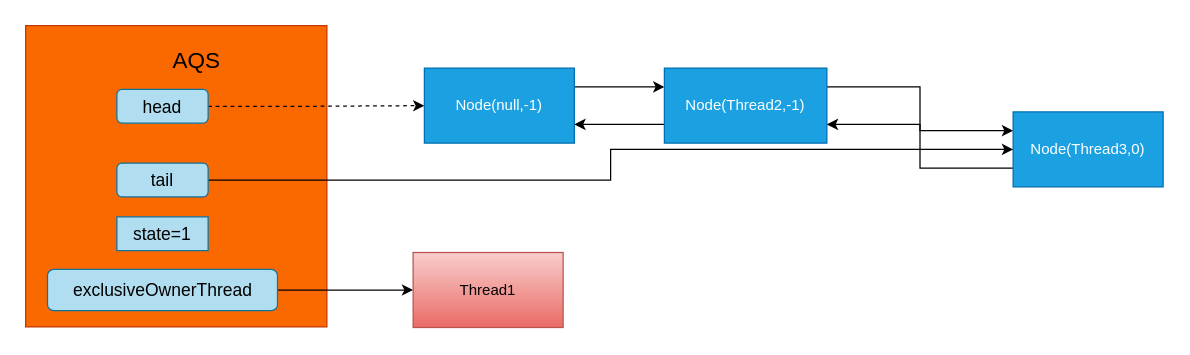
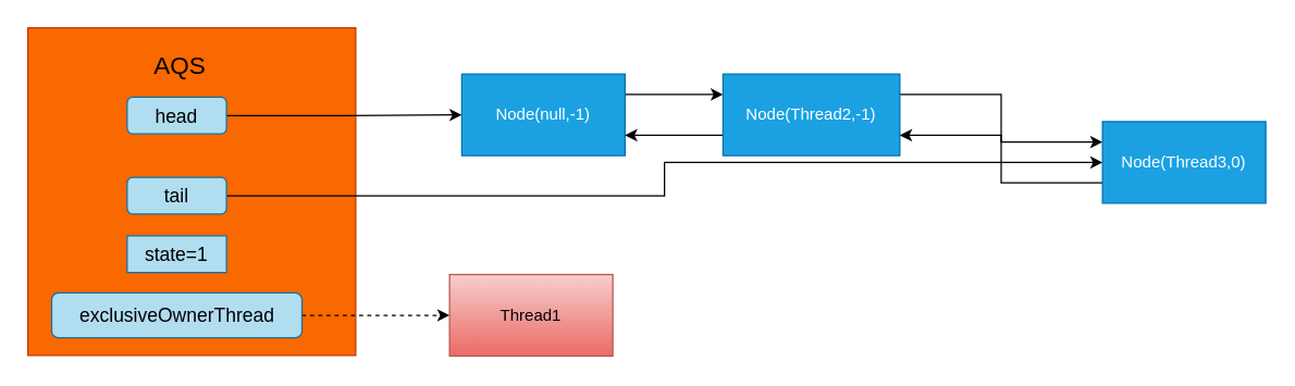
  <mxCell id="0" />
  <mxCell id="1" parent="0" />
  <mxCell id="2" value="" style="whiteSpace=wrap;html=1;aspect=fixed;fillColor=#fa6800;strokeColor=#C73500;fontColor=#ffffff;" vertex="1" parent="1"><mxGeometry x="20" y="20" width="241" height="241" as="geometry" /></mxCell>
  <mxCell id="3" style="edgeStyle=orthogonalEdgeStyle;rounded=0;orthogonalLoop=1;jettySize=auto;html=1;exitX=1;exitY=0.25;exitDx=0;exitDy=0;entryX=0;entryY=0.25;entryDx=0;entryDy=0;strokeColor=#000000;" edge="1" parent="1" source="4" target="7"><mxGeometry relative="1" as="geometry" /></mxCell>
  <mxCell id="4" value="Node(null,-1)" style="rounded=1;whiteSpace=wrap;html=1;fillColor=#1ba1e2;strokeColor=#006EAF;fontColor=#ffffff;arcSize=0;" vertex="1" parent="1"><mxGeometry x="339" y="54" width="120" height="60" as="geometry" /></mxCell>
  <mxCell id="5" style="edgeStyle=orthogonalEdgeStyle;rounded=0;orthogonalLoop=1;jettySize=auto;html=1;exitX=0;exitY=0.75;exitDx=0;exitDy=0;entryX=1;entryY=0.75;entryDx=0;entryDy=0;strokeColor=#000000;" edge="1" parent="1" source="7" target="4"><mxGeometry relative="1" as="geometry" /></mxCell>
  <mxCell id="6" style="edgeStyle=orthogonalEdgeStyle;rounded=0;orthogonalLoop=1;jettySize=auto;html=1;exitX=1;exitY=0.25;exitDx=0;exitDy=0;entryX=0;entryY=0.25;entryDx=0;entryDy=0;strokeColor=#000000;" edge="1" parent="1" source="7" target="9"><mxGeometry relative="1" as="geometry" /></mxCell>
  <mxCell id="7" value="Node(Thread2,-1)" style="rounded=1;whiteSpace=wrap;html=1;fillColor=#1ba1e2;strokeColor=#006EAF;fontColor=#ffffff;arcSize=0;" vertex="1" parent="1"><mxGeometry x="531" y="54" width="130" height="60" as="geometry" /></mxCell>
  <mxCell id="8" style="edgeStyle=orthogonalEdgeStyle;rounded=0;orthogonalLoop=1;jettySize=auto;html=1;exitX=0;exitY=0.75;exitDx=0;exitDy=0;entryX=1;entryY=0.75;entryDx=0;entryDy=0;strokeColor=#000000;" edge="1" parent="1" source="9" target="7"><mxGeometry relative="1" as="geometry" /></mxCell>
  <mxCell id="9" value="Node(Thread3,0)" style="rounded=1;whiteSpace=wrap;html=1;fillColor=#1ba1e2;strokeColor=#006EAF;fontColor=#ffffff;arcSize=0;" vertex="1" parent="1"><mxGeometry x="810" y="89" width="120" height="60" as="geometry" /></mxCell>
- <mxCell id="10" value="&lt;font color=&quot;#000000&quot; style=&quot;font-size: 18px&quot;&gt;AQS&lt;/font&gt;" style="text;html=1;align=center;verticalAlign=middle;whiteSpace=wrap;rounded=0;" vertex="1" parent="1"><mxGeometry x="137" y="38" width="40" height="20" as="geometry" /></mxCell>
- <mxCell id="11" style="edgeStyle=orthogonalEdgeStyle;rounded=0;orthogonalLoop=1;jettySize=auto;html=1;entryX=0;entryY=0.5;entryDx=0;entryDy=0;strokeColor=#000000;dashed=1;" edge="1" parent="1" source="12" target="4"><mxGeometry relative="1" as="geometry" /></mxCell>
+ <mxCell id="10" value="&lt;font color=&quot;#000000&quot; style=&quot;font-size: 18px&quot;&gt;AQS&lt;/font&gt;" style="text;html=1;align=center;verticalAlign=middle;whiteSpace=wrap;rounded=0;" vertex="1" parent="1"><mxGeometry x="112" y="38" width="40" height="20" as="geometry" /></mxCell>
+ <mxCell id="11" style="edgeStyle=orthogonalEdgeStyle;rounded=0;orthogonalLoop=1;jettySize=auto;html=1;entryX=0;entryY=0.5;entryDx=0;entryDy=0;strokeColor=#000000;" edge="1" parent="1" source="12" target="4"><mxGeometry relative="1" as="geometry" /></mxCell>
  <mxCell id="12" value="&lt;font color=&quot;#000000&quot; style=&quot;font-size: 14px&quot;&gt;head&lt;/font&gt;" style="rounded=1;whiteSpace=wrap;html=1;fillColor=#b1ddf0;strokeColor=#10739e;" vertex="1" parent="1"><mxGeometry x="93" y="71" width="73" height="27" as="geometry" /></mxCell>
  <mxCell id="13" style="edgeStyle=orthogonalEdgeStyle;rounded=0;orthogonalLoop=1;jettySize=auto;html=1;strokeColor=#000000;" edge="1" parent="1" source="14" target="9"><mxGeometry relative="1" as="geometry" /></mxCell>
  <mxCell id="14" value="&lt;font color=&quot;#000000&quot; style=&quot;font-size: 14px&quot;&gt;tail&lt;/font&gt;" style="rounded=1;whiteSpace=wrap;html=1;fillColor=#b1ddf0;strokeColor=#10739e;" vertex="1" parent="1"><mxGeometry x="93" y="130" width="73" height="27" as="geometry" /></mxCell>
  <mxCell id="15" value="&lt;font color=&quot;#000000&quot; style=&quot;font-size: 14px&quot;&gt;state=1&lt;/font&gt;" style="whiteSpace=wrap;html=1;fillColor=#b1ddf0;strokeColor=#10739e;rounded=0;" vertex="1" parent="1"><mxGeometry x="93" y="173" width="73" height="27" as="geometry" /></mxCell>
- <mxCell id="16" style="edgeStyle=orthogonalEdgeStyle;rounded=0;orthogonalLoop=1;jettySize=auto;html=1;exitX=1;exitY=0.5;exitDx=0;exitDy=0;entryX=0;entryY=0.5;entryDx=0;entryDy=0;strokeColor=#000000;" edge="1" parent="1" source="17" target="18"><mxGeometry relative="1" as="geometry" /></mxCell>
+ <mxCell id="16" style="edgeStyle=orthogonalEdgeStyle;rounded=0;orthogonalLoop=1;jettySize=auto;html=1;exitX=1;exitY=0.5;exitDx=0;exitDy=0;entryX=0;entryY=0.5;entryDx=0;entryDy=0;strokeColor=#000000;dashed=1;" edge="1" parent="1" source="17" target="18"><mxGeometry relative="1" as="geometry" /></mxCell>
  <mxCell id="17" value="&lt;font color=&quot;#000000&quot;&gt;&lt;span style=&quot;font-size: 14px&quot;&gt;exclusiveOwnerThread&lt;/span&gt;&lt;/font&gt;" style="rounded=1;whiteSpace=wrap;html=1;fillColor=#b1ddf0;strokeColor=#10739e;" vertex="1" parent="1"><mxGeometry x="37.5" y="215" width="184" height="33" as="geometry" /></mxCell>
  <mxCell id="18" value="Thread1" style="rounded=1;whiteSpace=wrap;html=1;fillColor=#f8cecc;strokeColor=#b85450;arcSize=0;gradientColor=#ea6b66;" vertex="1" parent="1"><mxGeometry x="330" y="201.5" width="120" height="60" as="geometry" /></mxCell>
